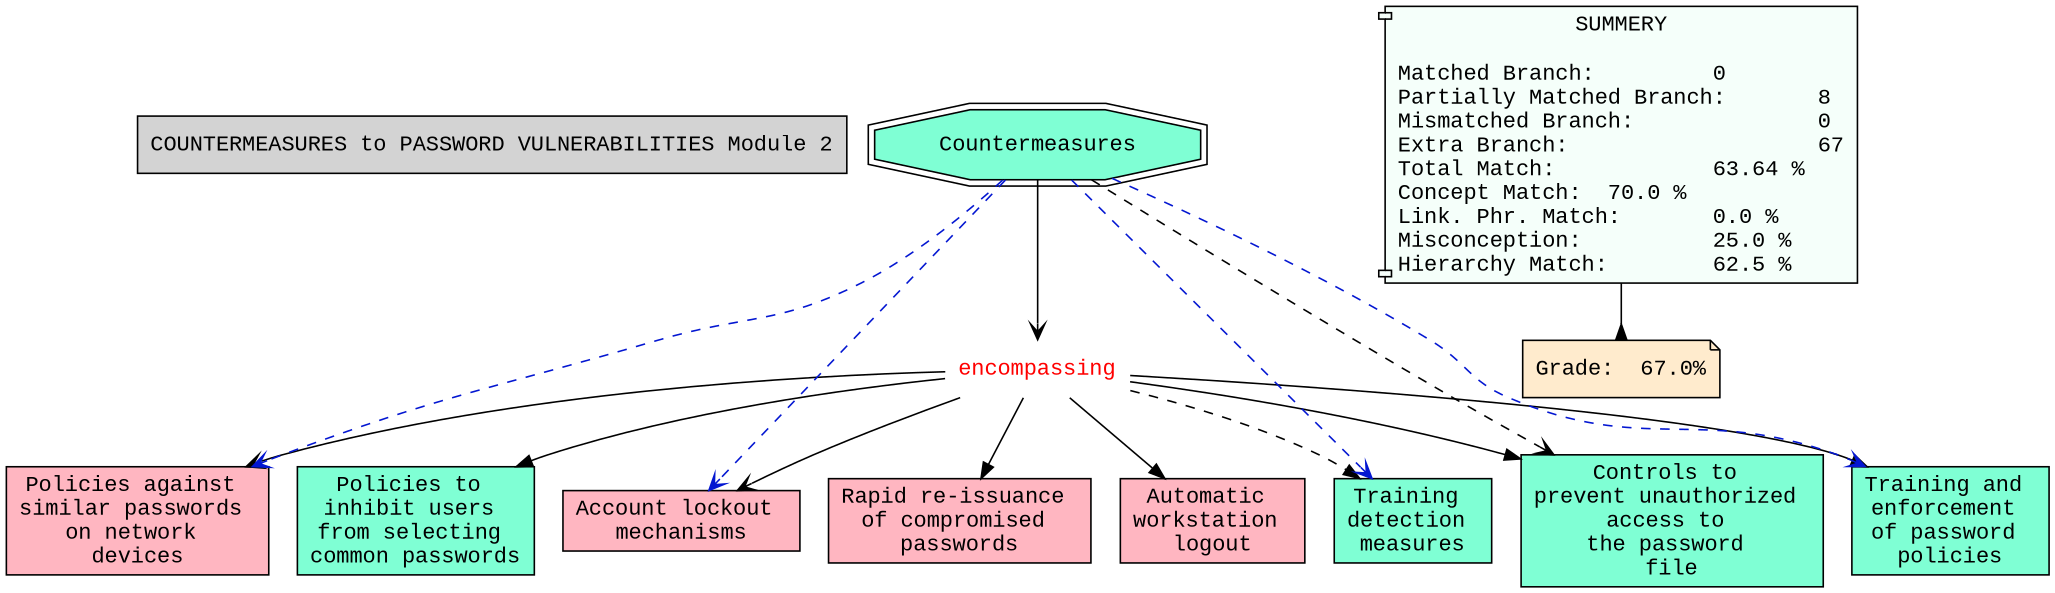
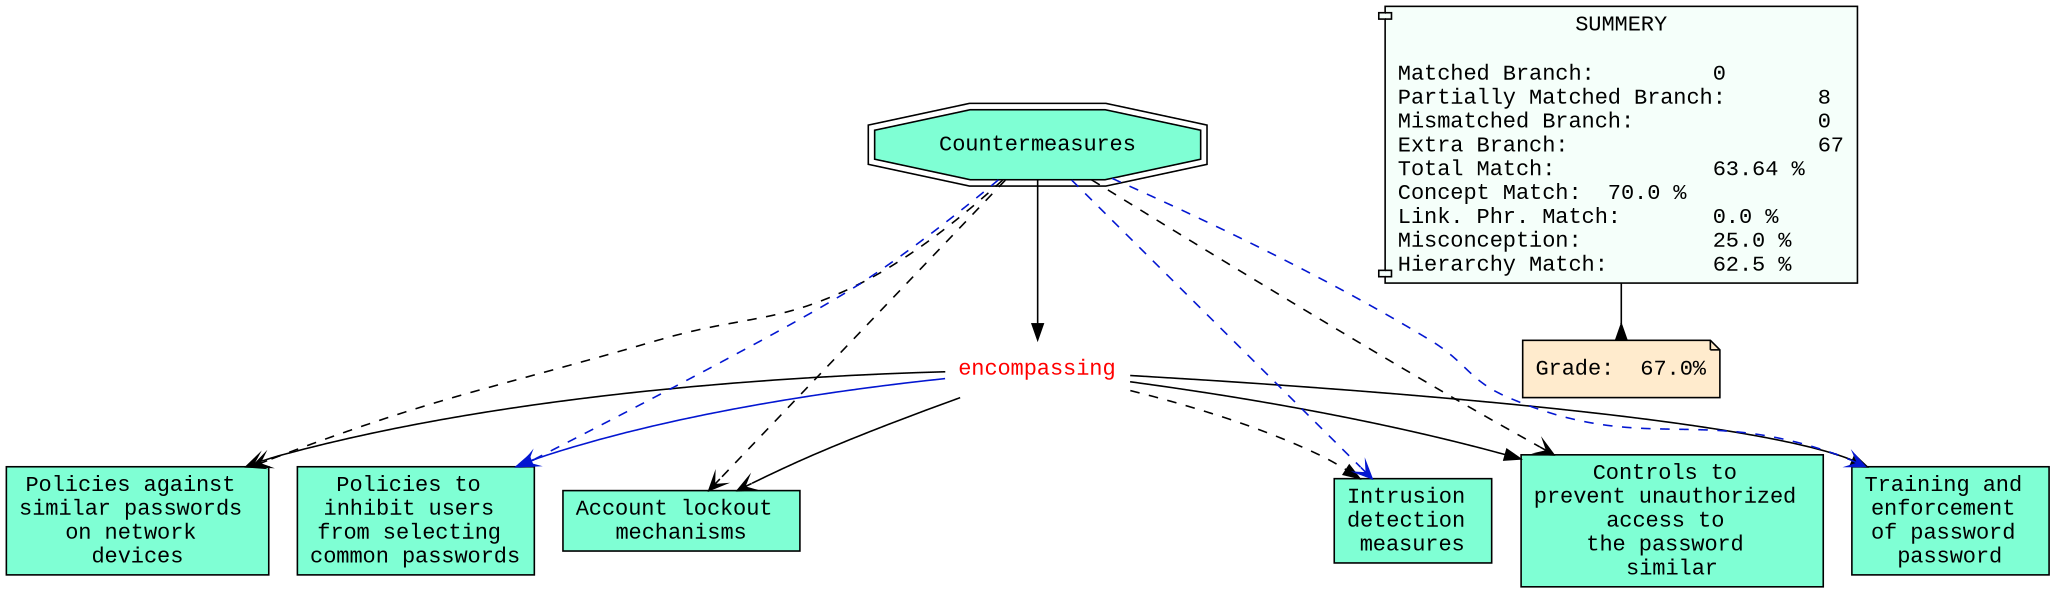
  digraph {
    fontname="Liberation Mono"
    node [Gsplines=true fontname="Liberation Mono" shape=rect style=filled fillcolor=aquamarine]
    edge [constraint=true fontname="Liberation Mono" arrowhead=open]
-   n1 [label="COUNTERMEASURES to PASSWORD VULNERABILITIES Module 2" fillcolor=""]
    n2 [fontcolor=red label=encompassing shape=none style="" fillcolor=""]
-   n3 [fillcolor="#FFB6C1" label="Rapid re-issuance \nof compromised \npasswords"]
-   n4 [fillcolor="#FFB6C1" label="Policies against \nsimilar passwords \non network \ndevices"]
+   n4 [label="Policies against \nsimilar passwords \non network \ndevices"]
    n5 [label="Policies to \ninhibit users \nfrom selecting \ncommon passwords\n"]
-   n6 [fillcolor="#FFB6C1" label="Account lockout \nmechanisms"]
-   n7 [label="Training \ndetection \nmeasures"]
-   n8 [label="Controls to \nprevent unauthorized \naccess to \nthe password \nfile"]
-   n9 [label="Training and \nenforcement \nof password \npolicies"]
-   n10 [fillcolor="#FFB6C1" label="Automatic \nworkstation \nlogout"]
+   n6 [label="Account lockout \nmechanisms"]
+   n7 [label="Intrusion \ndetection \nmeasures"]
+   n8 [label="Controls to \nprevent unauthorized \naccess to \nthe password \nsimilar"]
+   n9 [label="Training and \nenforcement \nof password \npassword"]
    n11 [label=Countermeasures shape=doubleoctagon]
    n12 [fillcolor="#F5FFFA" label="SUMMERY\n\nMatched Branch:		0\lPartially Matched Branch:	8\lMismatched Branch:		0\lExtra Branch:			67\lTotal Match:		63.64 %\lConcept Match:	70.0 %\lLink. Phr. Match:	0.0 %\lMisconception:		25.0 %\lHierarchy Match:	62.5 %\l" shape=component]
    n13 [fillcolor="#FFEBCD" label="Grade:	67.0%" shape=note]
-   n2 -> n3 [arrowhead=""]
    n2 -> n4
-   n2 -> n5 [arrowhead=""]
+   n2 -> n5 [color="#0316D1" arrowhead=""]
    n2 -> n6
    n2 -> n7 [style=dashed arrowhead=""]
    n2 -> n8 [arrowhead=""]
    n2 -> n9 [arrowhead=""]
-   n2 -> n10 [arrowhead=""]
-   n11 -> n2
-   n11 -> n4 [color="#0316D1" style=dashed]
-   n11 -> n6 [color="#0316D1" style=dashed]
+   n11 -> n2 [arrowhead=""]
+   n11 -> n4 [color=black style=dashed]
+   n11 -> n5 [color="#0316D1" style=dashed]
+   n11 -> n6 [color=black style=dashed]
    n11 -> n7 [color="#0316D1" style=dashed]
    n11 -> n8 [color=black style=dashed]
    n11 -> n9 [color="#0316D1" style=dashed]
    n12 -> n13 [arrowhead=inv color=black]
  }
